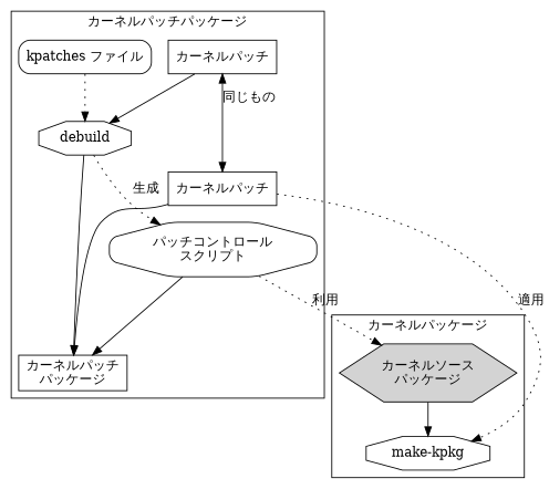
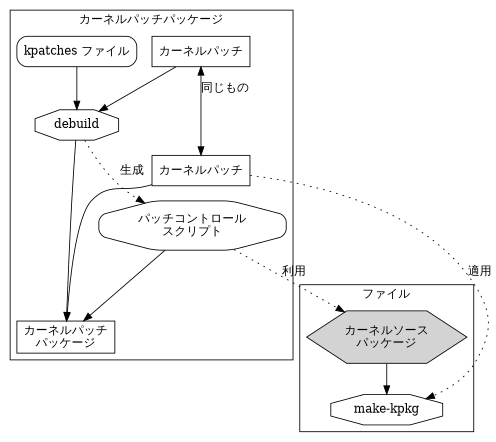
  digraph {
    node [group=1 shape=box]
    n1 [label="カーネルパッチ"]
    n2 [label="カーネルパッチ" group=""]
    n3 [label=debuild shape=octagon]
    n4 [label="kpatches ファイル" style=rounded]
    n5 [label="カーネルパッチ\nパッケージ"]
    n6 [label="パッチコントロール\nスクリプト" shape=octagon style=rounded group=""]
    n7 [group=2 label="make-kpkg" shape=octagon]
    n8 [color=black fillcolor=lightgray group=2 label="カーネルソース\nパッケージ" shape=hexagon style=filled]
    subgraph cluster_1 {
      label="カーネルパッチパッケージ"
      n1
      n2
      n3
      n4
      n5
      n6
    }
    subgraph cluster_2 {
-     label="カーネルパッケージ"
+     label="ファイル"
      n7
      n8
    }
    n1 -> n2 [dir=both label="同じもの"]
    n1 -> n3
    n2 -> n5
    n2 -> n7 [label="適用" style=dotted]
    n3 -> n5
    n3 -> n6 [label="生成" style=dotted]
-   n4 -> n3 [style=dotted]
+   n4 -> n3
    n6 -> n5
    n6 -> n8 [label="利用" style=dotted]
    n8 -> n7
  }
